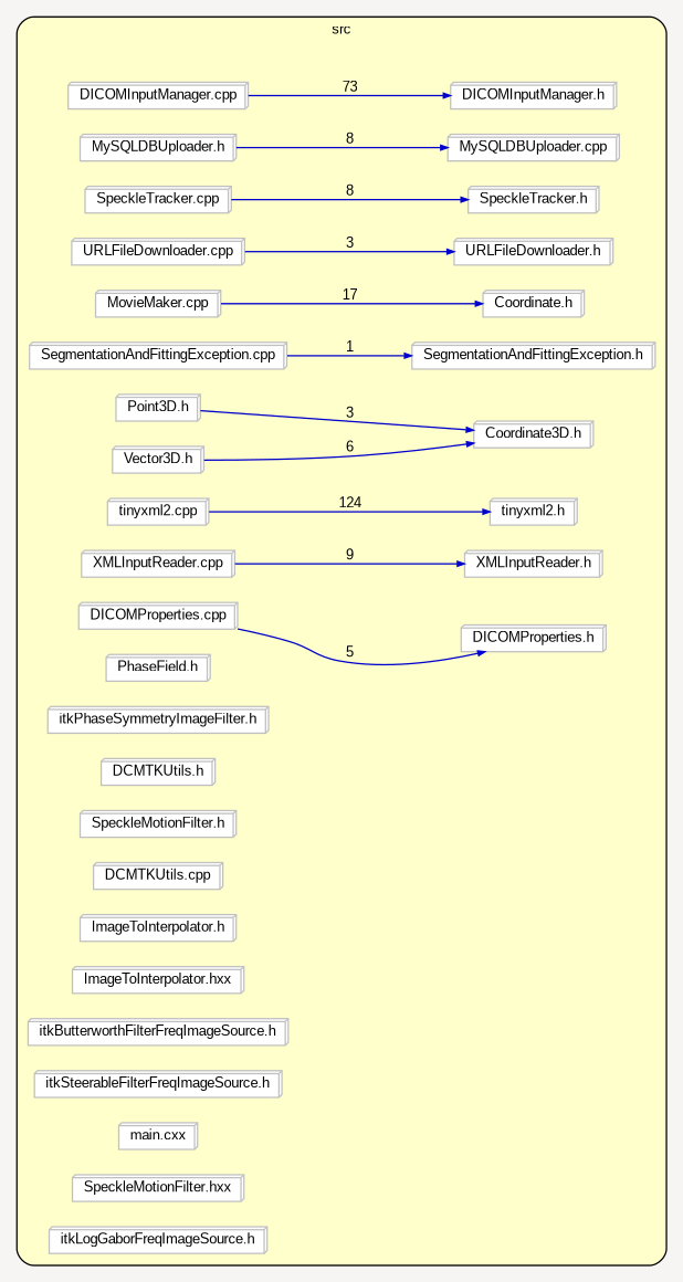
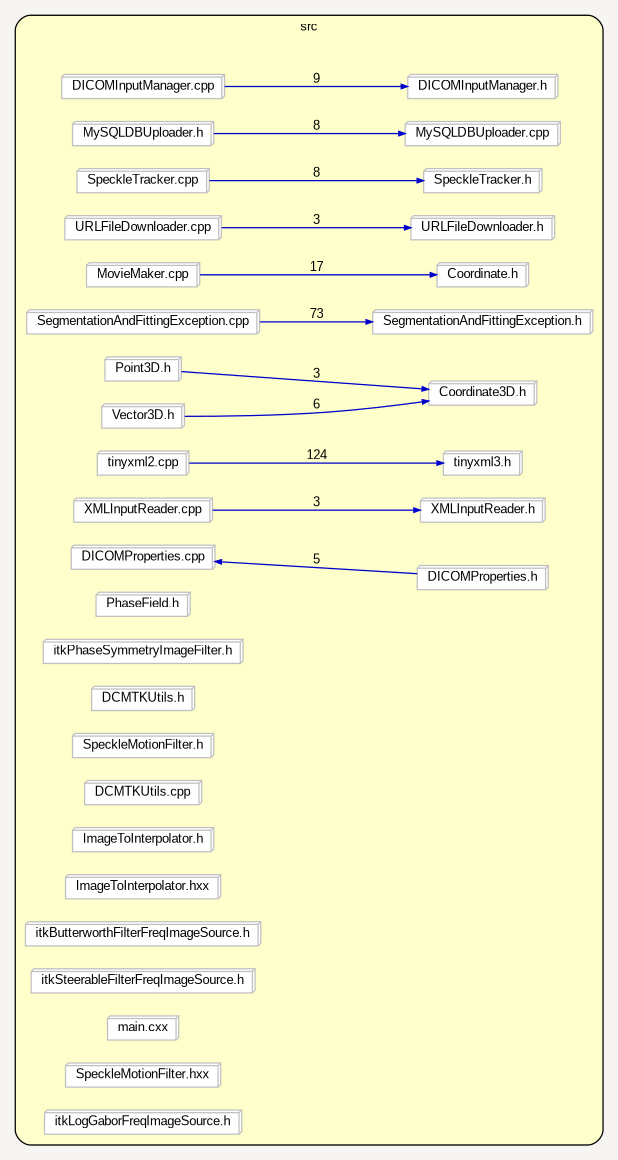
  digraph {
    bgcolor="#F7F5F3"
    compound=true
    fillcolor="#FFFFCC"
    fontname=Arial
    fontsize=10
    pack=true
    packmode=clust
    rankdir=LR
    ranksep=1.0
    style="rounded,filled"
    node [color=grey compound=true fillcolor=white fixedsize=false fontname=Arial fontsize=10 node_initialized=no shape=box3d style=filled]
    edge [arrowhead=normal arrowsize=0.5 arrowtail=none color=blue3 compound=true dir=forward fontcolor=black fontname=Arial fontsize=10]
    __N2 [fixedsize=true height=0.01 shape=none style="invis,none" width=0.347222]
    n2 [height=0.0 label="DICOMInputManager.cpp" width=0.0]
    n3 [height=0.0 label="DICOMInputManager.h" width=0.0]
    n4 [height=0.0 label="MySQLDBUploader.cpp" width=0.0]
    n5 [height=0.0 label="MySQLDBUploader.h" width=0.0]
    n6 [height=0.0 label="SpeckleTracker.cpp" width=0.0]
    n7 [height=0.0 label="SpeckleTracker.h" width=0.0]
    n8 [height=0.0 label="URLFileDownloader.cpp" width=0.0]
    n9 [height=0.0 label="URLFileDownloader.h" width=0.0]
    n10 [height=0.0 label="Point3D.h" width=0.0]
    n11 [height=0.0 label="Coordinate3D.h" width=0.0]
    n12 [height=0.0 label="MovieMaker.cpp" width=0.0]
    n13 [height=0.0 label="Coordinate.h" width=0.0]
    n14 [height=0.0 label="SegmentationAndFittingException.cpp" width=0.0]
    n15 [height=0.0 label="SegmentationAndFittingException.h" width=0.0]
    n16 [height=0.0 label="tinyxml2.cpp" width=0.0]
-   n17 [height=0.0 label="tinyxml2.h" width=0.0]
+   n17 [height=0.0 label="tinyxml3.h" width=0.0]
    n18 [height=0.0 label="XMLInputReader.cpp" width=0.0]
    n19 [height=0.0 label="XMLInputReader.h" width=0.0]
    n20 [height=0.0 label="Vector3D.h" width=0.0]
    n21 [height=0.0 label="DICOMProperties.cpp" width=0.0]
    n22 [height=0.0 label="DICOMProperties.h" width=0.0]
    n23 [height=0.0 label="PhaseField.h" width=0.0]
    n24 [height=0.0 label="itkPhaseSymmetryImageFilter.h" width=0.0]
    n25 [height=0.0 label="DCMTKUtils.h" width=0.0]
    n26 [height=0.0 label="SpeckleMotionFilter.h" width=0.0]
    n27 [height=0.0 label="DCMTKUtils.cpp" width=0.0]
    n28 [height=0.0 label="ImageToInterpolator.h" width=0.0]
    n29 [height=0.0 label="ImageToInterpolator.hxx" width=0.0]
    n30 [height=0.0 label="itkButterworthFilterFreqImageSource.h" width=0.0]
    n31 [height=0.0 label="itkSteerableFilterFreqImageSource.h" width=0.0]
    n32 [height=0.0 label="main.cxx" width=0.0]
    n33 [height=0.0 label="SpeckleMotionFilter.hxx" width=0.0]
    n34 [height=0.0 label="itkLogGaborFreqImageSource.h" width=0.0]
    subgraph cluster_1 {
      label=src
      __N2
      n2
      n3
      n4
      n5
      n6
      n7
      n8
      n9
      n10
      n11
      n12
      n13
      n14
      n15
      n16
      n17
      n18
      n19
      n20
      n21
      n22
      n23
      n24
      n25
      n26
      n27
      n28
      n29
      n30
      n31
      n32
      n33
      n34
    }
-   n2 -> n3 [label=73]
+   n2 -> n3 [label=9]
    n5 -> n4 [label=8]
    n6 -> n7 [label=8]
    n8 -> n9 [label=3]
    n10 -> n11 [label=3]
    n12 -> n13 [label=17]
-   n14 -> n15 [label=1]
+   n14 -> n15 [label=73]
    n16 -> n17 [label=124]
-   n18 -> n19 [label=9]
+   n18 -> n19 [label=3]
    n20 -> n11 [label=6]
-   n21 -> n22 [label=5]
+   n22 -> n21 [label=5]
  }
